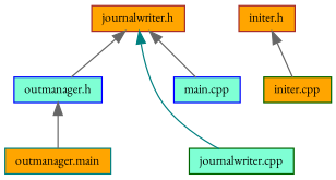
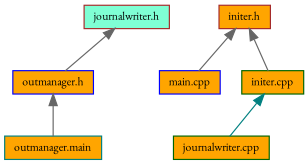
  digraph {
    fontname="EB Garamond"
    node [color=brown fillcolor=aquamarine fontname="EB Garamond" fontsize=10 shape=record style=filled]
    edge [color=gray40 dir=back fontname="EB Garamond" fontsize=10 labelfontname=Helvetica labelfontsize=10 style=solid]
-   n1 [fillcolor=orange fontcolor=black height=0.2 label="journalwriter.h" width=0.4]
-   n2 [color=blue height=0.2 label="outmanager.h" width=0.4]
-   n3 [color=darkgreen height=0.2 label="journalwriter.cpp" width=0.4]
+   n1 [fontcolor=black height=0.2 label="journalwriter.h" width=0.4]
+   n2 [color=blue fillcolor=orange height=0.2 label="outmanager.h" width=0.4]
+   n3 [color=darkgreen fillcolor=orange height=0.2 label="journalwriter.cpp" width=0.4]
    n4 [fillcolor=orange height=0.2 label="initer.h" width=0.4]
    n5 [color=darkgreen fillcolor=orange height=0.2 label="initer.cpp" width=0.4]
-   n6 [color=blue height=0.2 label="main.cpp" width=0.4]
+   n6 [color=blue fillcolor=orange height=0.2 label="main.cpp" width=0.4]
    n7 [color=teal fillcolor=orange height=0.2 label="outmanager.main" width=0.4]
    n1 -> n2
-   n1 -> n3 [color=teal]
+   n5 -> n3 [color=teal]
    n2 -> n7
    n4 -> n5
-   n1 -> n6
+   n4 -> n6
  }
